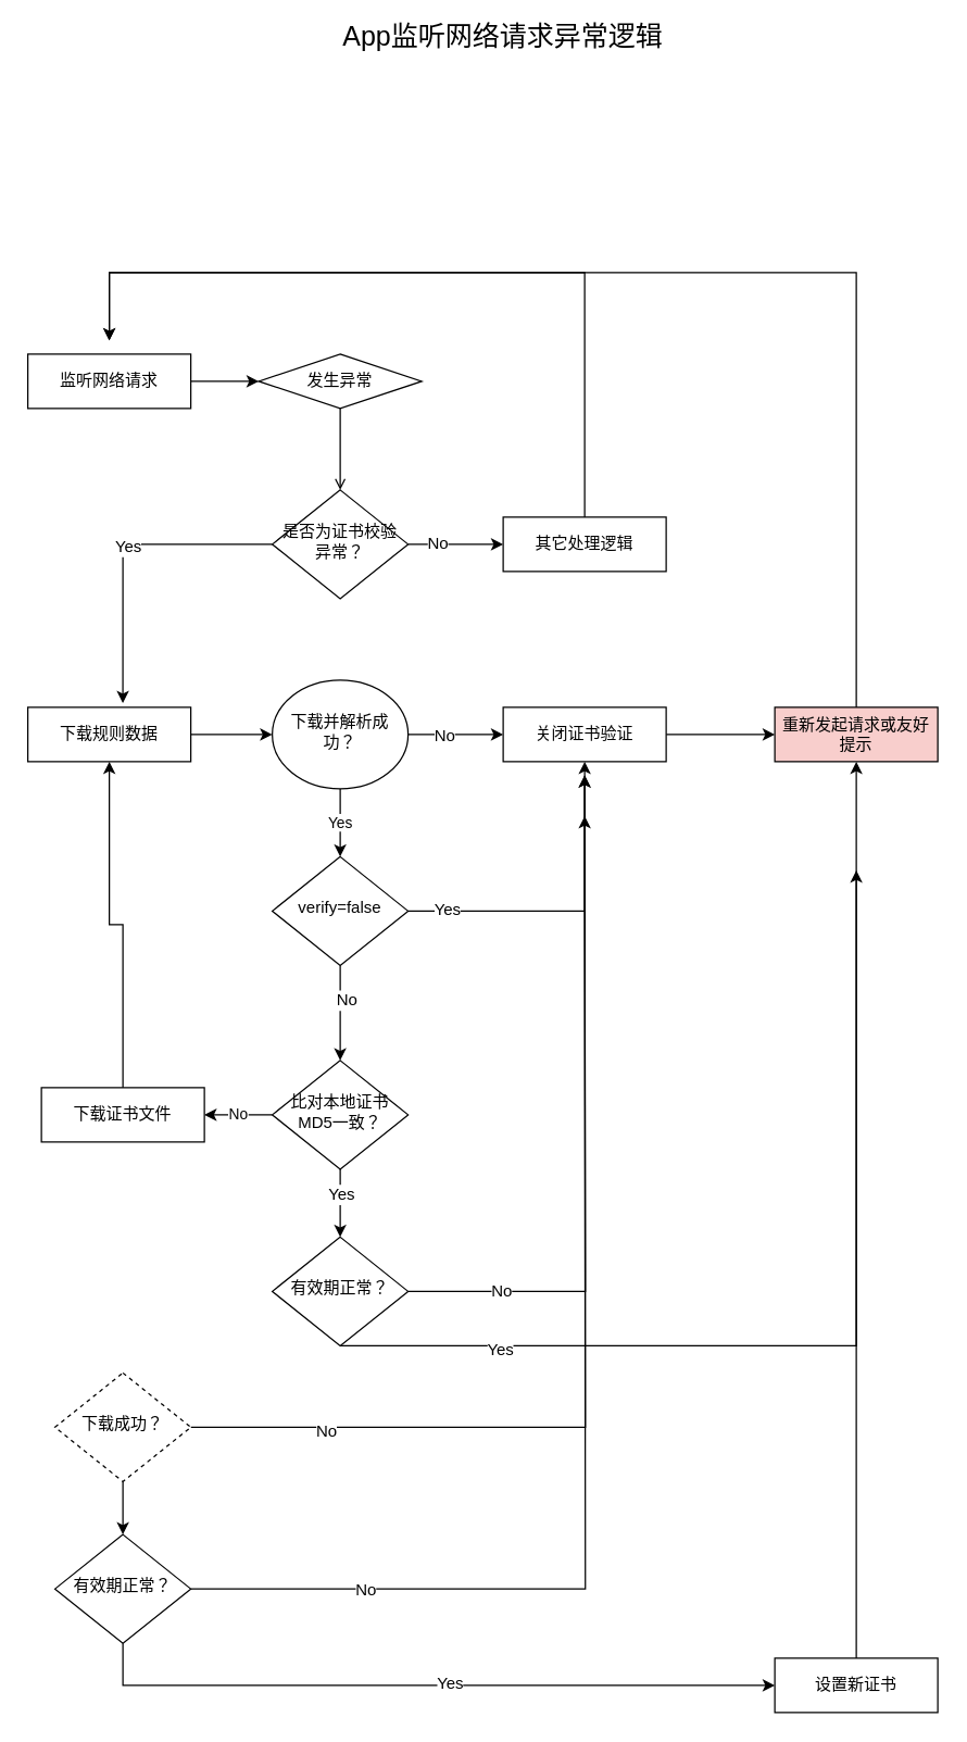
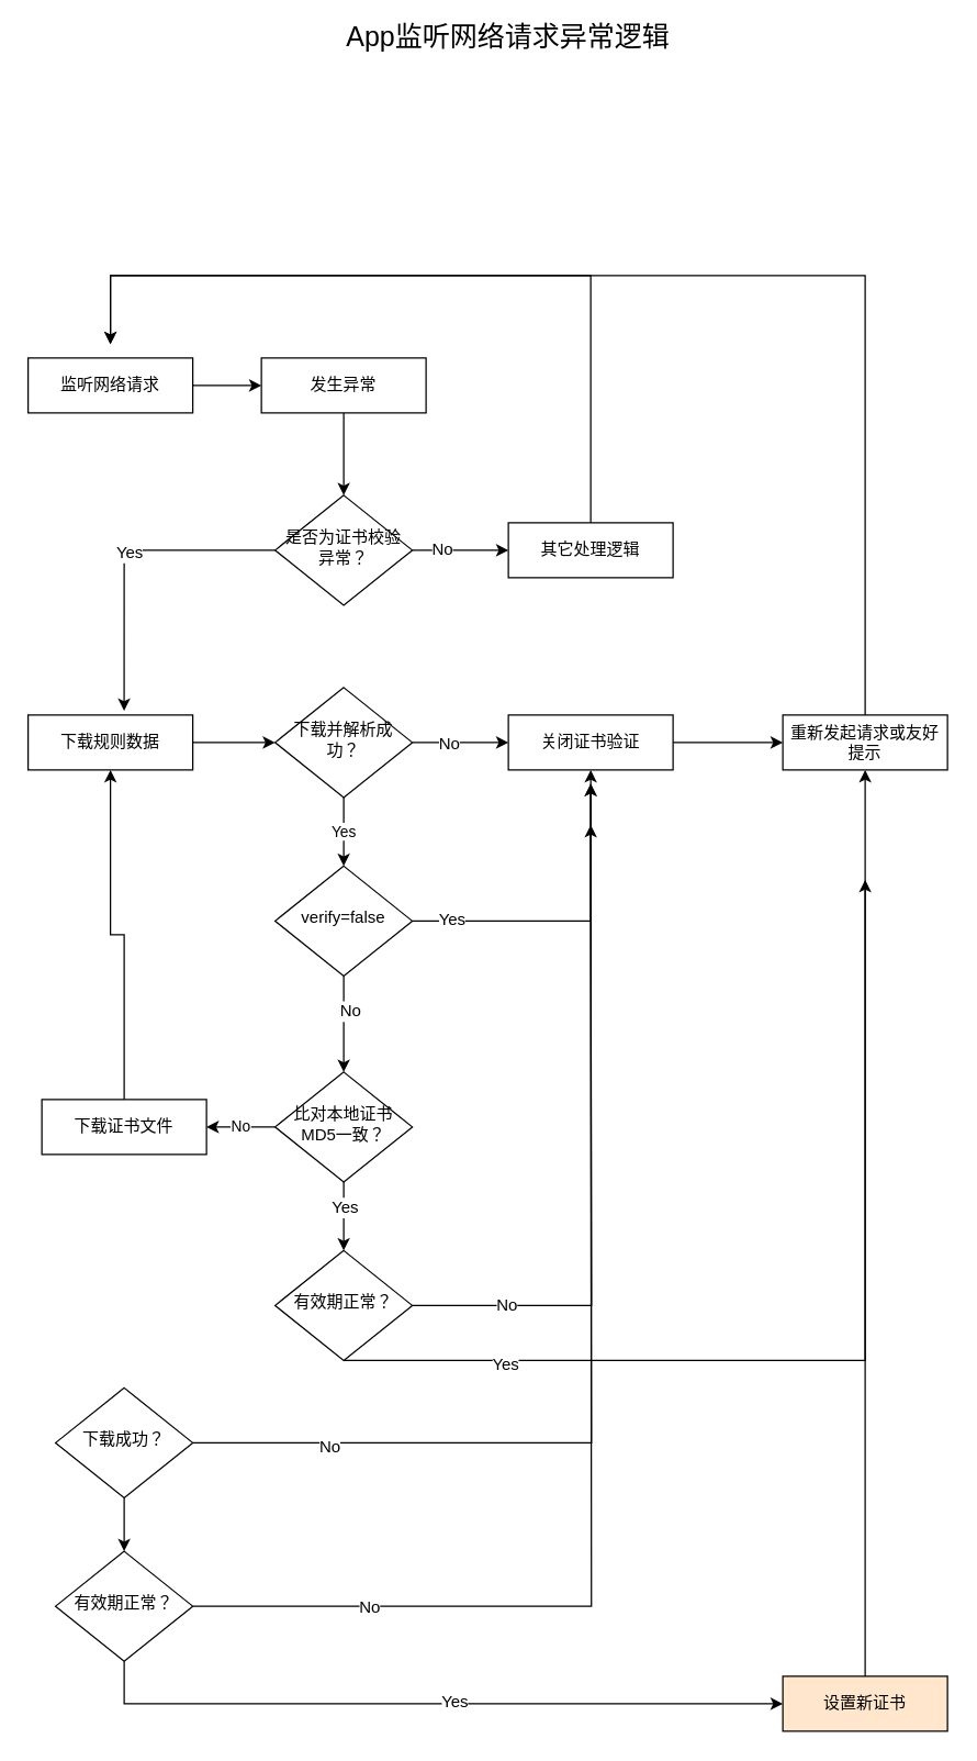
  <mxCell id="0" />
  <mxCell id="1" parent="0" />
  <mxCell id="2" value="" style="edgeStyle=orthogonalEdgeStyle;rounded=0;orthogonalLoop=1;jettySize=auto;html=1;entryX=0.583;entryY=-0.075;entryDx=0;entryDy=0;entryPerimeter=0;" edge="1" parent="1" source="6" target="15"><mxGeometry relative="1" as="geometry"><mxPoint x="130" y="400" as="targetPoint" /></mxGeometry></mxCell>
  <mxCell id="3" value="Yes" style="text;html=1;align=center;verticalAlign=middle;resizable=0;points=[];labelBackgroundColor=#ffffff;" vertex="1" connectable="0" parent="2"><mxGeometry x="-0.057" y="1" relative="1" as="geometry"><mxPoint as="offset" /></mxGeometry></mxCell>
  <mxCell id="4" value="" style="edgeStyle=orthogonalEdgeStyle;rounded=0;orthogonalLoop=1;jettySize=auto;html=1;" edge="1" parent="1" source="6" target="13"><mxGeometry relative="1" as="geometry" /></mxCell>
  <mxCell id="5" value="No" style="text;html=1;align=center;verticalAlign=middle;resizable=0;points=[];labelBackgroundColor=#ffffff;" vertex="1" connectable="0" parent="4"><mxGeometry x="-0.4" y="1" relative="1" as="geometry"><mxPoint as="offset" /></mxGeometry></mxCell>
  <mxCell id="6" value="是否为证书校验异常？" style="rhombus;whiteSpace=wrap;html=1;shadow=0;fontFamily=Helvetica;fontSize=12;align=center;strokeWidth=1;spacing=6;spacingTop=-4;" vertex="1" parent="1"><mxGeometry x="200" y="360" width="100" height="80" as="geometry" /></mxCell>
  <mxCell id="7" value="" style="edgeStyle=orthogonalEdgeStyle;rounded=0;orthogonalLoop=1;jettySize=auto;html=1;" edge="1" parent="1" source="8" target="10"><mxGeometry relative="1" as="geometry" /></mxCell>
  <mxCell id="8" value="监听网络请求" style="rounded=0;whiteSpace=wrap;html=1;" vertex="1" parent="1"><mxGeometry x="20" y="260" width="120" height="40" as="geometry" /></mxCell>
- <mxCell id="9" value="" style="edgeStyle=orthogonalEdgeStyle;rounded=0;orthogonalLoop=1;jettySize=auto;html=1;endArrow=open;" edge="1" parent="1" source="10" target="6"><mxGeometry relative="1" as="geometry" /></mxCell>
- <mxCell id="10" value="发生异常" style="rhombus;whiteSpace=wrap;html=1;" vertex="1" parent="1"><mxGeometry x="190" y="260" width="120" height="40" as="geometry" /></mxCell>
+ <mxCell id="9" value="" style="edgeStyle=orthogonalEdgeStyle;rounded=0;orthogonalLoop=1;jettySize=auto;html=1;" edge="1" parent="1" source="10" target="6"><mxGeometry relative="1" as="geometry" /></mxCell>
+ <mxCell id="10" value="发生异常" style="rounded=0;whiteSpace=wrap;html=1;" vertex="1" parent="1"><mxGeometry x="190" y="260" width="120" height="40" as="geometry" /></mxCell>
  <mxCell id="11" value="&lt;font style=&quot;font-size: 20px&quot;&gt;App监听网络请求异常逻辑&lt;/font&gt;" style="text;html=1;strokeColor=none;fillColor=none;align=center;verticalAlign=middle;whiteSpace=wrap;rounded=0;" vertex="1" parent="1"><mxGeometry x="220" y="20" width="300" height="10" as="geometry" /></mxCell>
  <mxCell id="12" value="" style="edgeStyle=orthogonalEdgeStyle;rounded=0;orthogonalLoop=1;jettySize=auto;html=1;" edge="1" parent="1" source="13"><mxGeometry relative="1" as="geometry"><mxPoint x="80" y="250" as="targetPoint" /><Array as="points"><mxPoint x="430" y="200" /><mxPoint x="80" y="200" /></Array></mxGeometry></mxCell>
  <mxCell id="13" value="其它处理逻辑" style="rounded=0;whiteSpace=wrap;html=1;" vertex="1" parent="1"><mxGeometry x="370" y="380" width="120" height="40" as="geometry" /></mxCell>
  <mxCell id="14" value="" style="edgeStyle=orthogonalEdgeStyle;rounded=0;orthogonalLoop=1;jettySize=auto;html=1;entryX=0;entryY=0.5;entryDx=0;entryDy=0;" edge="1" parent="1" source="15" target="19"><mxGeometry relative="1" as="geometry"><mxPoint x="220" y="540" as="targetPoint" /></mxGeometry></mxCell>
  <mxCell id="15" value="下载规则数据" style="rounded=0;whiteSpace=wrap;html=1;" vertex="1" parent="1"><mxGeometry x="20" y="520" width="120" height="40" as="geometry" /></mxCell>
  <mxCell id="16" value="" style="edgeStyle=orthogonalEdgeStyle;rounded=0;orthogonalLoop=1;jettySize=auto;html=1;" edge="1" parent="1" source="19" target="35"><mxGeometry relative="1" as="geometry" /></mxCell>
  <mxCell id="17" value="No" style="text;html=1;align=center;verticalAlign=middle;resizable=0;points=[];labelBackgroundColor=#ffffff;" vertex="1" connectable="0" parent="16"><mxGeometry x="-0.257" relative="1" as="geometry"><mxPoint as="offset" /></mxGeometry></mxCell>
  <mxCell id="18" value="Yes" style="edgeStyle=orthogonalEdgeStyle;rounded=0;orthogonalLoop=1;jettySize=auto;html=1;" edge="1" parent="1" source="19" target="42"><mxGeometry relative="1" as="geometry" /></mxCell>
- <mxCell id="19" value="下载并解析成功？" style="ellipse;whiteSpace=wrap;html=1;shadow=0;fontFamily=Helvetica;fontSize=12;align=center;strokeWidth=1;spacing=6;spacingTop=-4;" vertex="1" parent="1"><mxGeometry x="200" y="500" width="100" height="80" as="geometry" /></mxCell>
+ <mxCell id="19" value="下载并解析成功？" style="rhombus;whiteSpace=wrap;html=1;shadow=0;fontFamily=Helvetica;fontSize=12;align=center;strokeWidth=1;spacing=6;spacingTop=-4;" vertex="1" parent="1"><mxGeometry x="200" y="500" width="100" height="80" as="geometry" /></mxCell>
  <mxCell id="20" value="" style="edgeStyle=orthogonalEdgeStyle;rounded=0;orthogonalLoop=1;jettySize=auto;html=1;" edge="1" parent="1" source="23" target="28"><mxGeometry relative="1" as="geometry" /></mxCell>
  <mxCell id="21" value="Yes" style="text;html=1;align=center;verticalAlign=middle;resizable=0;points=[];labelBackgroundColor=#ffffff;" vertex="1" connectable="0" parent="20"><mxGeometry x="-0.3" relative="1" as="geometry"><mxPoint as="offset" /></mxGeometry></mxCell>
  <mxCell id="22" value="No" style="edgeStyle=orthogonalEdgeStyle;rounded=0;orthogonalLoop=1;jettySize=auto;html=1;" edge="1" parent="1" source="23" target="46"><mxGeometry relative="1" as="geometry" /></mxCell>
  <mxCell id="23" value="比对本地证书MD5一致？" style="rhombus;whiteSpace=wrap;html=1;shadow=0;fontFamily=Helvetica;fontSize=12;align=center;strokeWidth=1;spacing=6;spacingTop=-4;" vertex="1" parent="1"><mxGeometry x="200" y="780" width="100" height="80" as="geometry" /></mxCell>
  <mxCell id="24" value="" style="edgeStyle=orthogonalEdgeStyle;rounded=0;orthogonalLoop=1;jettySize=auto;html=1;" edge="1" parent="1" source="28"><mxGeometry relative="1" as="geometry"><mxPoint x="430" y="570" as="targetPoint" /></mxGeometry></mxCell>
  <mxCell id="25" value="No" style="text;html=1;align=center;verticalAlign=middle;resizable=0;points=[];labelBackgroundColor=#ffffff;" vertex="1" connectable="0" parent="24"><mxGeometry x="-0.732" y="1" relative="1" as="geometry"><mxPoint as="offset" /></mxGeometry></mxCell>
  <mxCell id="26" value="" style="edgeStyle=orthogonalEdgeStyle;rounded=0;orthogonalLoop=1;jettySize=auto;html=1;entryX=0.5;entryY=1;entryDx=0;entryDy=0;" edge="1" parent="1" source="28" target="37"><mxGeometry relative="1" as="geometry"><Array as="points"><mxPoint x="630" y="990" /></Array></mxGeometry></mxCell>
  <mxCell id="27" value="Yes" style="text;html=1;align=center;verticalAlign=middle;resizable=0;points=[];labelBackgroundColor=#ffffff;" vertex="1" connectable="0" parent="26"><mxGeometry x="-0.711" y="-2" relative="1" as="geometry"><mxPoint as="offset" /></mxGeometry></mxCell>
  <mxCell id="28" value="有效期正常？" style="rhombus;whiteSpace=wrap;html=1;shadow=0;fontFamily=Helvetica;fontSize=12;align=center;strokeWidth=1;spacing=6;spacingTop=-4;" vertex="1" parent="1"><mxGeometry x="200" y="910" width="100" height="80" as="geometry" /></mxCell>
  <mxCell id="29" value="" style="edgeStyle=orthogonalEdgeStyle;rounded=0;orthogonalLoop=1;jettySize=auto;html=1;" edge="1" parent="1" source="33"><mxGeometry relative="1" as="geometry"><mxPoint x="430" y="600" as="targetPoint" /></mxGeometry></mxCell>
  <mxCell id="30" value="No" style="text;html=1;align=center;verticalAlign=middle;resizable=0;points=[];labelBackgroundColor=#ffffff;" vertex="1" connectable="0" parent="29"><mxGeometry x="-0.702" relative="1" as="geometry"><mxPoint as="offset" /></mxGeometry></mxCell>
  <mxCell id="31" value="" style="edgeStyle=orthogonalEdgeStyle;rounded=0;orthogonalLoop=1;jettySize=auto;html=1;entryX=0;entryY=0.5;entryDx=0;entryDy=0;" edge="1" parent="1" source="33" target="44"><mxGeometry relative="1" as="geometry"><mxPoint x="90" y="1289" as="targetPoint" /><Array as="points"><mxPoint x="90" y="1240" /></Array></mxGeometry></mxCell>
  <mxCell id="32" value="Yes" style="text;html=1;align=center;verticalAlign=middle;resizable=0;points=[];labelBackgroundColor=#ffffff;" vertex="1" connectable="0" parent="31"><mxGeometry x="0.061" y="2" relative="1" as="geometry"><mxPoint as="offset" /></mxGeometry></mxCell>
  <mxCell id="33" value="有效期正常？" style="rhombus;whiteSpace=wrap;html=1;shadow=0;fontFamily=Helvetica;fontSize=12;align=center;strokeWidth=1;spacing=6;spacingTop=-4;" vertex="1" parent="1"><mxGeometry x="40" y="1129" width="100" height="80" as="geometry" /></mxCell>
  <mxCell id="34" value="" style="edgeStyle=orthogonalEdgeStyle;rounded=0;orthogonalLoop=1;jettySize=auto;html=1;" edge="1" parent="1" source="35" target="37"><mxGeometry relative="1" as="geometry" /></mxCell>
  <mxCell id="35" value="关闭证书验证" style="rounded=0;whiteSpace=wrap;html=1;" vertex="1" parent="1"><mxGeometry x="370" y="520" width="120" height="40" as="geometry" /></mxCell>
  <mxCell id="36" value="" style="edgeStyle=orthogonalEdgeStyle;rounded=0;orthogonalLoop=1;jettySize=auto;html=1;" edge="1" parent="1" source="37"><mxGeometry relative="1" as="geometry"><mxPoint x="80" y="250" as="targetPoint" /><Array as="points"><mxPoint x="630" y="200" /><mxPoint x="80" y="200" /></Array></mxGeometry></mxCell>
- <mxCell id="37" value="重新发起请求或友好提示" style="rounded=0;whiteSpace=wrap;html=1;fillColor=#f8cecc;" vertex="1" parent="1"><mxGeometry x="570" y="520" width="120" height="40" as="geometry" /></mxCell>
+ <mxCell id="37" value="重新发起请求或友好提示" style="rounded=0;whiteSpace=wrap;html=1;" vertex="1" parent="1"><mxGeometry x="570" y="520" width="120" height="40" as="geometry" /></mxCell>
  <mxCell id="38" value="" style="edgeStyle=orthogonalEdgeStyle;rounded=0;orthogonalLoop=1;jettySize=auto;html=1;" edge="1" parent="1" source="42" target="23"><mxGeometry relative="1" as="geometry" /></mxCell>
  <mxCell id="39" value="No" style="text;html=1;align=center;verticalAlign=middle;resizable=0;points=[];labelBackgroundColor=#ffffff;" vertex="1" connectable="0" parent="38"><mxGeometry x="-0.286" y="4" relative="1" as="geometry"><mxPoint as="offset" /></mxGeometry></mxCell>
  <mxCell id="40" value="" style="edgeStyle=orthogonalEdgeStyle;rounded=0;orthogonalLoop=1;jettySize=auto;html=1;entryX=0.5;entryY=1;entryDx=0;entryDy=0;" edge="1" parent="1" source="42" target="35"><mxGeometry relative="1" as="geometry"><mxPoint x="380" y="670" as="targetPoint" /></mxGeometry></mxCell>
  <mxCell id="41" value="Yes" style="text;html=1;align=center;verticalAlign=middle;resizable=0;points=[];labelBackgroundColor=#ffffff;" vertex="1" connectable="0" parent="40"><mxGeometry x="-0.767" y="2" relative="1" as="geometry"><mxPoint as="offset" /></mxGeometry></mxCell>
  <mxCell id="42" value="verify=false" style="rhombus;whiteSpace=wrap;html=1;shadow=0;fontFamily=Helvetica;fontSize=12;align=center;strokeWidth=1;spacing=6;spacingTop=-4;" vertex="1" parent="1"><mxGeometry x="200" y="630" width="100" height="80" as="geometry" /></mxCell>
  <mxCell id="43" value="" style="edgeStyle=orthogonalEdgeStyle;rounded=0;orthogonalLoop=1;jettySize=auto;html=1;" edge="1" parent="1" source="44"><mxGeometry relative="1" as="geometry"><mxPoint x="630" y="640" as="targetPoint" /></mxGeometry></mxCell>
- <mxCell id="44" value="设置新证书" style="rounded=0;whiteSpace=wrap;html=1;" vertex="1" parent="1"><mxGeometry x="570" y="1220" width="120" height="40" as="geometry" /></mxCell>
+ <mxCell id="44" value="设置新证书" style="rounded=0;whiteSpace=wrap;html=1;fillColor=#ffe6cc;" vertex="1" parent="1"><mxGeometry x="570" y="1220" width="120" height="40" as="geometry" /></mxCell>
  <mxCell id="45" value="" style="edgeStyle=orthogonalEdgeStyle;rounded=0;orthogonalLoop=1;jettySize=auto;html=1;" edge="1" parent="1" source="46" target="15"><mxGeometry relative="1" as="geometry" /></mxCell>
  <mxCell id="46" value="下载证书文件" style="rounded=0;whiteSpace=wrap;html=1;" vertex="1" parent="1"><mxGeometry x="30" y="800" width="120" height="40" as="geometry" /></mxCell>
  <mxCell id="47" value="" style="edgeStyle=orthogonalEdgeStyle;rounded=0;orthogonalLoop=1;jettySize=auto;html=1;" edge="1" parent="1" source="50"><mxGeometry relative="1" as="geometry"><mxPoint x="430" y="570" as="targetPoint" /></mxGeometry></mxCell>
  <mxCell id="48" value="No" style="text;html=1;align=center;verticalAlign=middle;resizable=0;points=[];labelBackgroundColor=#ffffff;" vertex="1" connectable="0" parent="47"><mxGeometry x="-0.742" y="-2" relative="1" as="geometry"><mxPoint as="offset" /></mxGeometry></mxCell>
  <mxCell id="49" value="" style="edgeStyle=orthogonalEdgeStyle;rounded=0;orthogonalLoop=1;jettySize=auto;html=1;" edge="1" parent="1" source="50" target="33"><mxGeometry relative="1" as="geometry" /></mxCell>
- <mxCell id="50" value="下载成功？" style="rhombus;whiteSpace=wrap;html=1;shadow=0;fontFamily=Helvetica;fontSize=12;align=center;strokeWidth=1;spacing=6;spacingTop=-4;dashed=1;" vertex="1" parent="1"><mxGeometry x="40" y="1010" width="100" height="80" as="geometry" /></mxCell>
+ <mxCell id="50" value="下载成功？" style="rhombus;whiteSpace=wrap;html=1;shadow=0;fontFamily=Helvetica;fontSize=12;align=center;strokeWidth=1;spacing=6;spacingTop=-4;" vertex="1" parent="1"><mxGeometry x="40" y="1010" width="100" height="80" as="geometry" /></mxCell>
